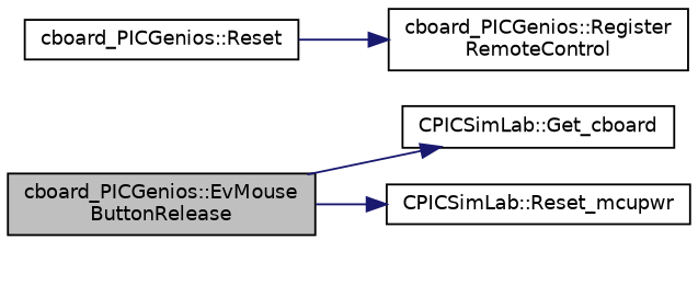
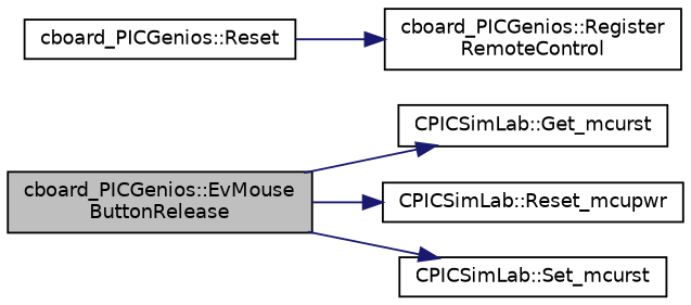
  digraph {
    rankdir=LR
    node [color=black fillcolor=white fontname=Helvetica fontsize=10 shape=record style=filled]
    edge [color=midnightblue fontname=Helvetica fontsize=10 labelfontname=Helvetica labelfontsize=10 style=solid]
    n1 [fillcolor=grey75 fontcolor=black height=0.2 label="cboard_PICGenios::EvMouse\lButtonRelease" width=0.4]
-   n2 [height=0.2 label="CPICSimLab::Get_cboard" width=0.4]
+   n2 [height=0.2 label="CPICSimLab::Get_mcurst" width=0.4]
    n3 [height=0.2 label="CPICSimLab::Reset_mcupwr" width=0.4]
+   n4 [height=0.2 label="CPICSimLab::Set_mcurst" width=0.4]
    n5 [height=0.2 label="cboard_PICGenios::Reset" width=0.4]
    n6 [height=0.2 label="cboard_PICGenios::Register\lRemoteControl" width=0.4]
    n1 -> n2
    n1 -> n3
+   n1 -> n4
    n5 -> n6
  }
